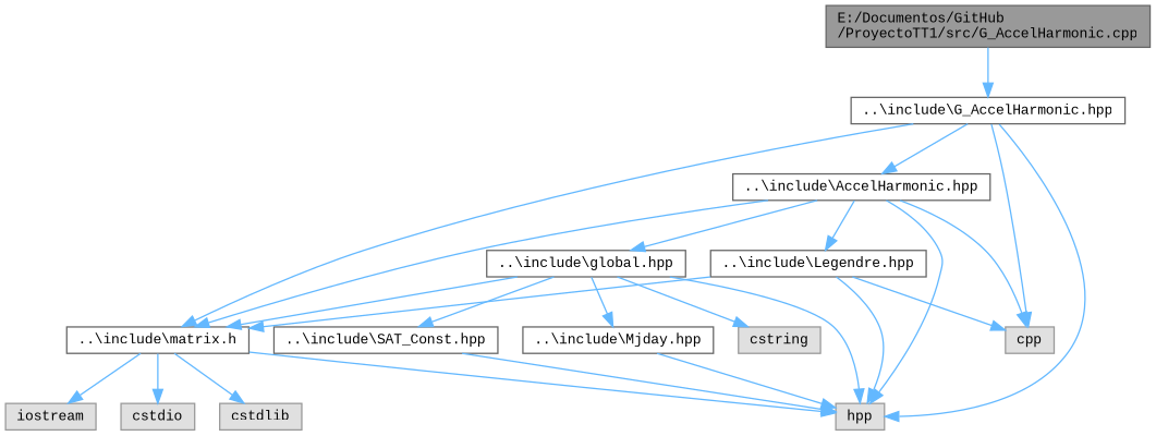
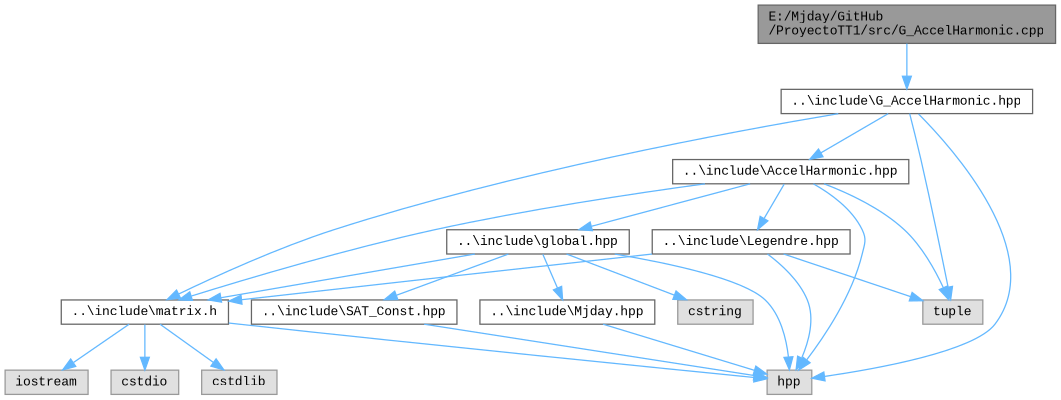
  digraph {
    fontname="Liberation Mono"
    node [color=grey40 fillcolor=white fontname="Liberation Mono" fontsize=10 shape=box style=filled]
    edge [color=steelblue1 fontname="Liberation Mono" fontsize=10 labelfontname=Helvetica labelfontsize=10 style=solid]
-   n1 [color=gray40 fillcolor=grey60 fontcolor=black height=0.2 label="E:/Documentos/GitHub\l/ProyectoTT1/src/G_AccelHarmonic.cpp" width=0.4]
+   n1 [color=gray40 fillcolor=grey60 fontcolor=black height=0.2 label="E:/Mjday/GitHub\l/ProyectoTT1/src/G_AccelHarmonic.cpp" width=0.4]
    n2 [height=0.2 label="..\\include\\G_AccelHarmonic.hpp" width=0.4]
    n3 [color=grey60 fillcolor="#E0E0E0" height=0.2 label=hpp width=0.4]
-   n4 [color=grey60 fillcolor="#E0E0E0" height=0.2 label=cpp width=0.4]
+   n4 [color=grey60 fillcolor="#E0E0E0" height=0.2 label=tuple width=0.4]
    n5 [height=0.2 label="..\\include\\matrix.h" width=0.4]
    n6 [height=0.2 label="..\\include\\AccelHarmonic.hpp" width=0.4]
    n7 [color=grey60 fillcolor="#E0E0E0" height=0.2 label=cstdio width=0.4]
    n8 [color=grey60 fillcolor="#E0E0E0" height=0.2 label=cstdlib width=0.4]
    n9 [color=grey60 fillcolor="#E0E0E0" height=0.2 label=iostream width=0.4]
    n10 [height=0.2 label="..\\include\\global.hpp" width=0.4]
    n11 [height=0.2 label="..\\include\\Legendre.hpp" width=0.4]
    n12 [color=grey60 fillcolor="#E0E0E0" height=0.2 label=cstring width=0.4]
    n13 [height=0.2 label="..\\include\\SAT_Const.hpp" width=0.4]
    n14 [height=0.2 label="..\\include\\Mjday.hpp" width=0.4]
    n1 -> n2
    n2 -> n3
    n2 -> n4
    n2 -> n5
    n2 -> n6
    n5 -> n3
    n5 -> n7
    n5 -> n8
    n5 -> n9
    n6 -> n3
    n6 -> n4
    n6 -> n5
    n6 -> n10
    n6 -> n11
    n10 -> n3
    n10 -> n5
    n10 -> n12
    n10 -> n13
    n10 -> n14
    n11 -> n3
    n11 -> n4
    n11 -> n5
    n13 -> n3
    n14 -> n3
  }
